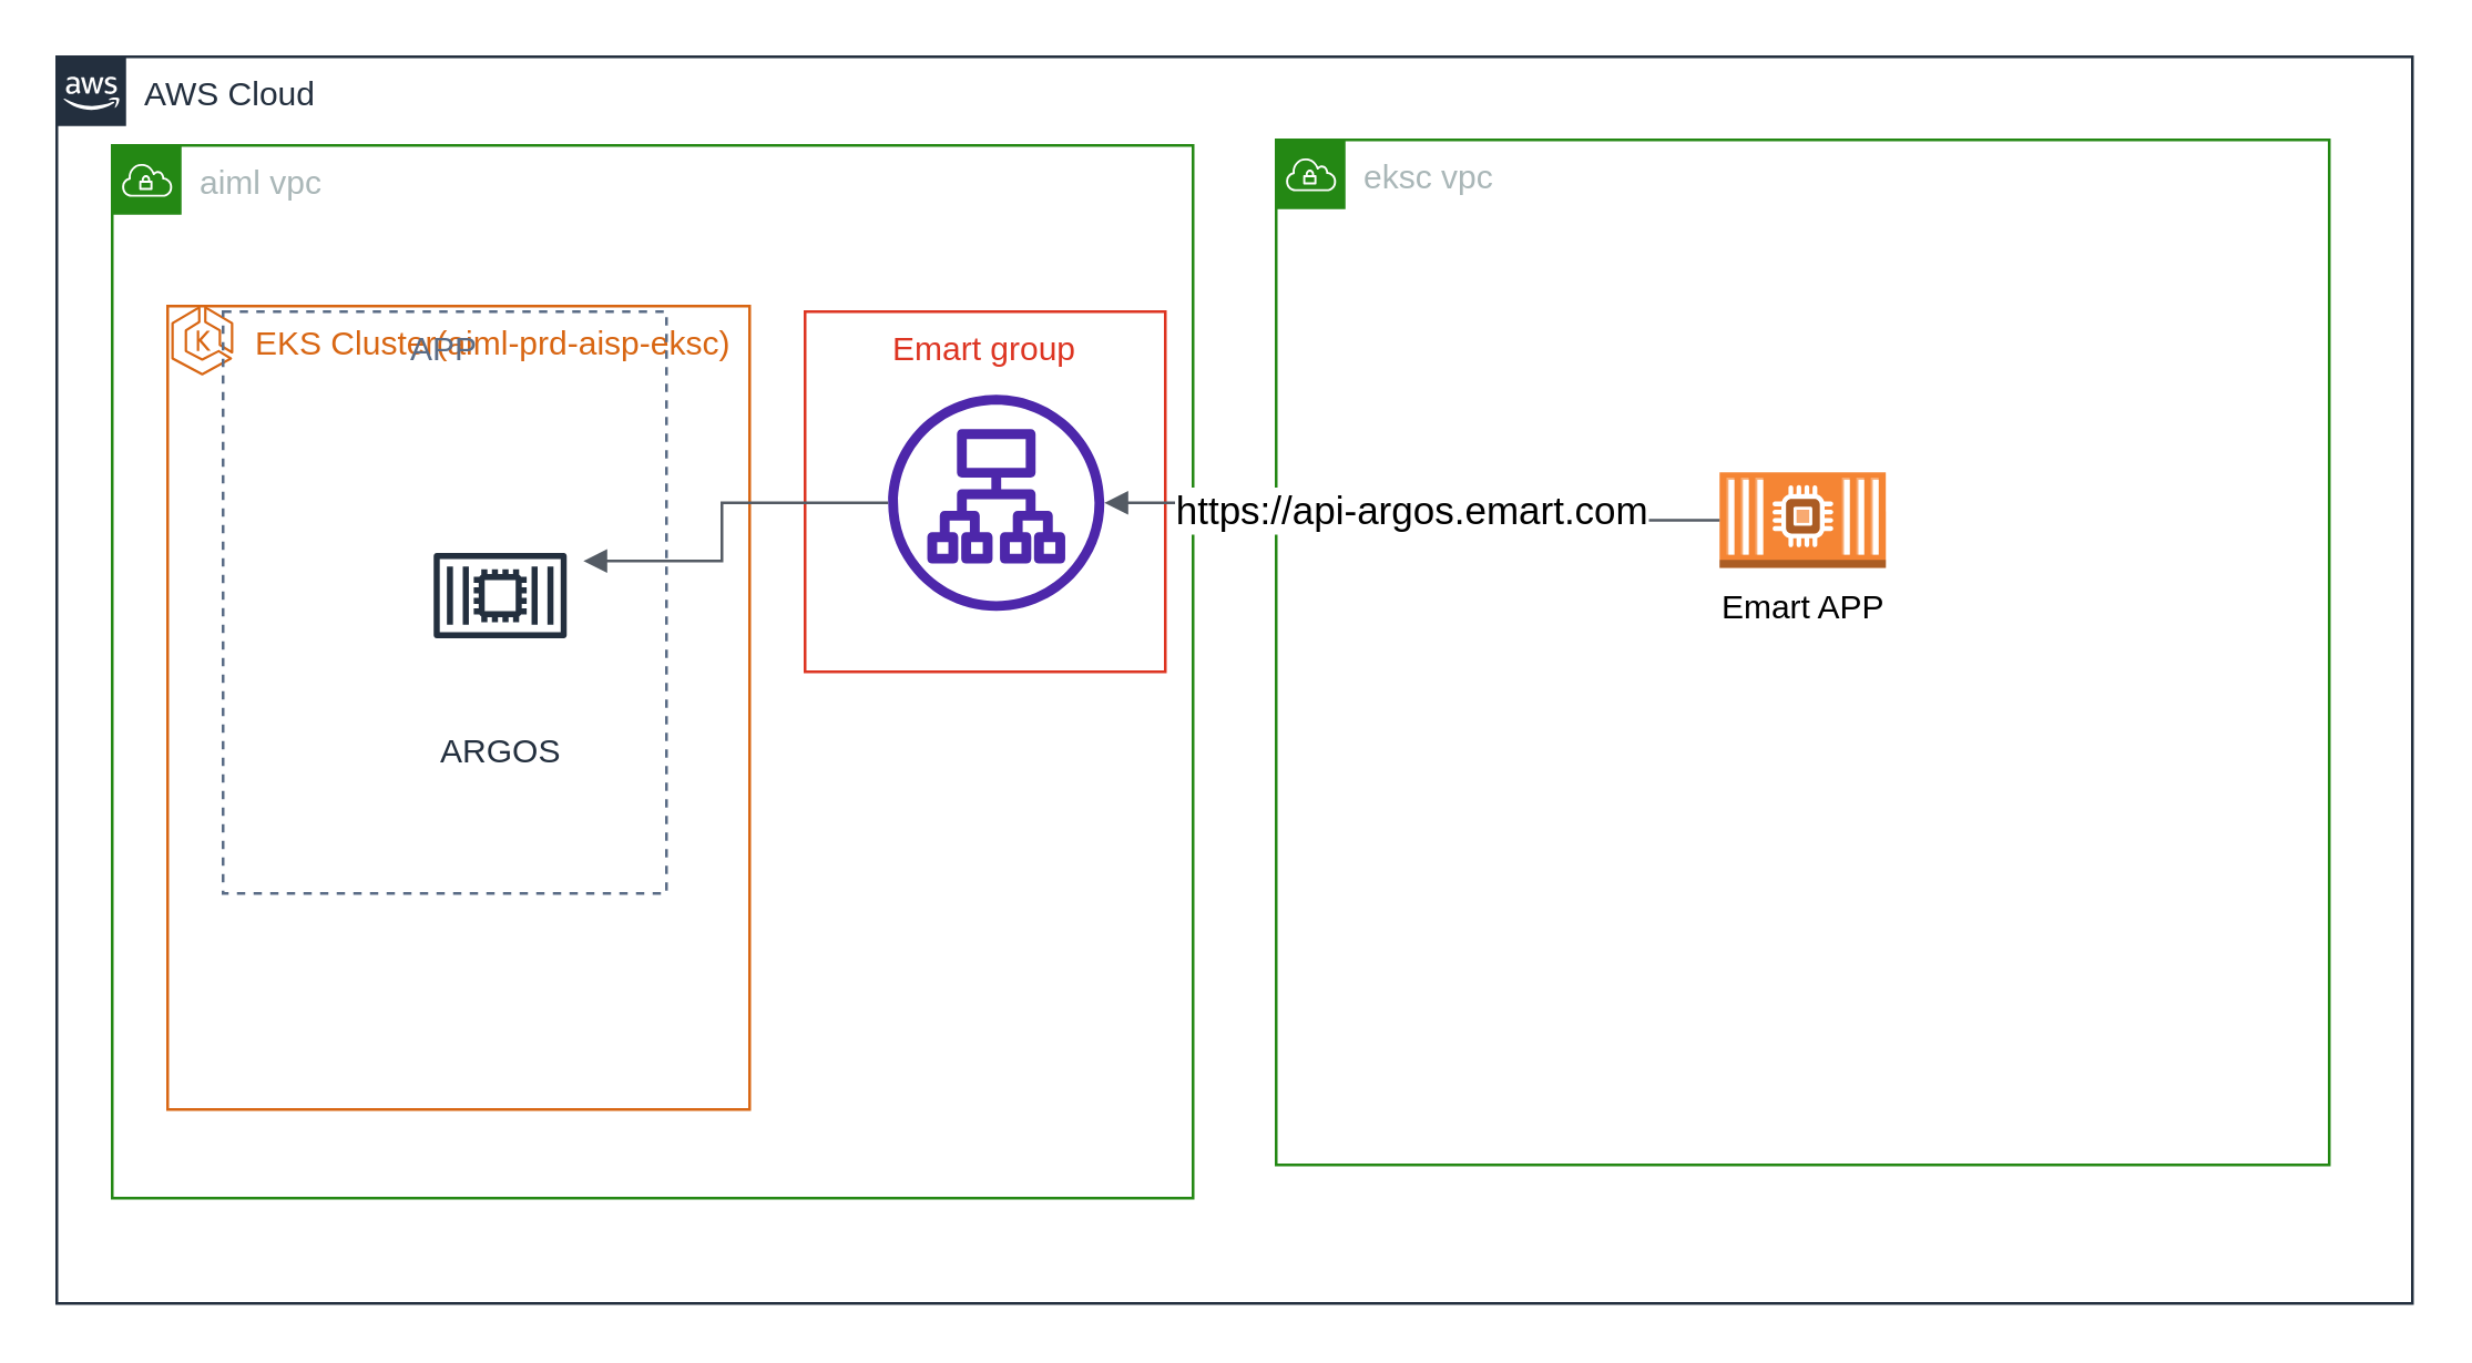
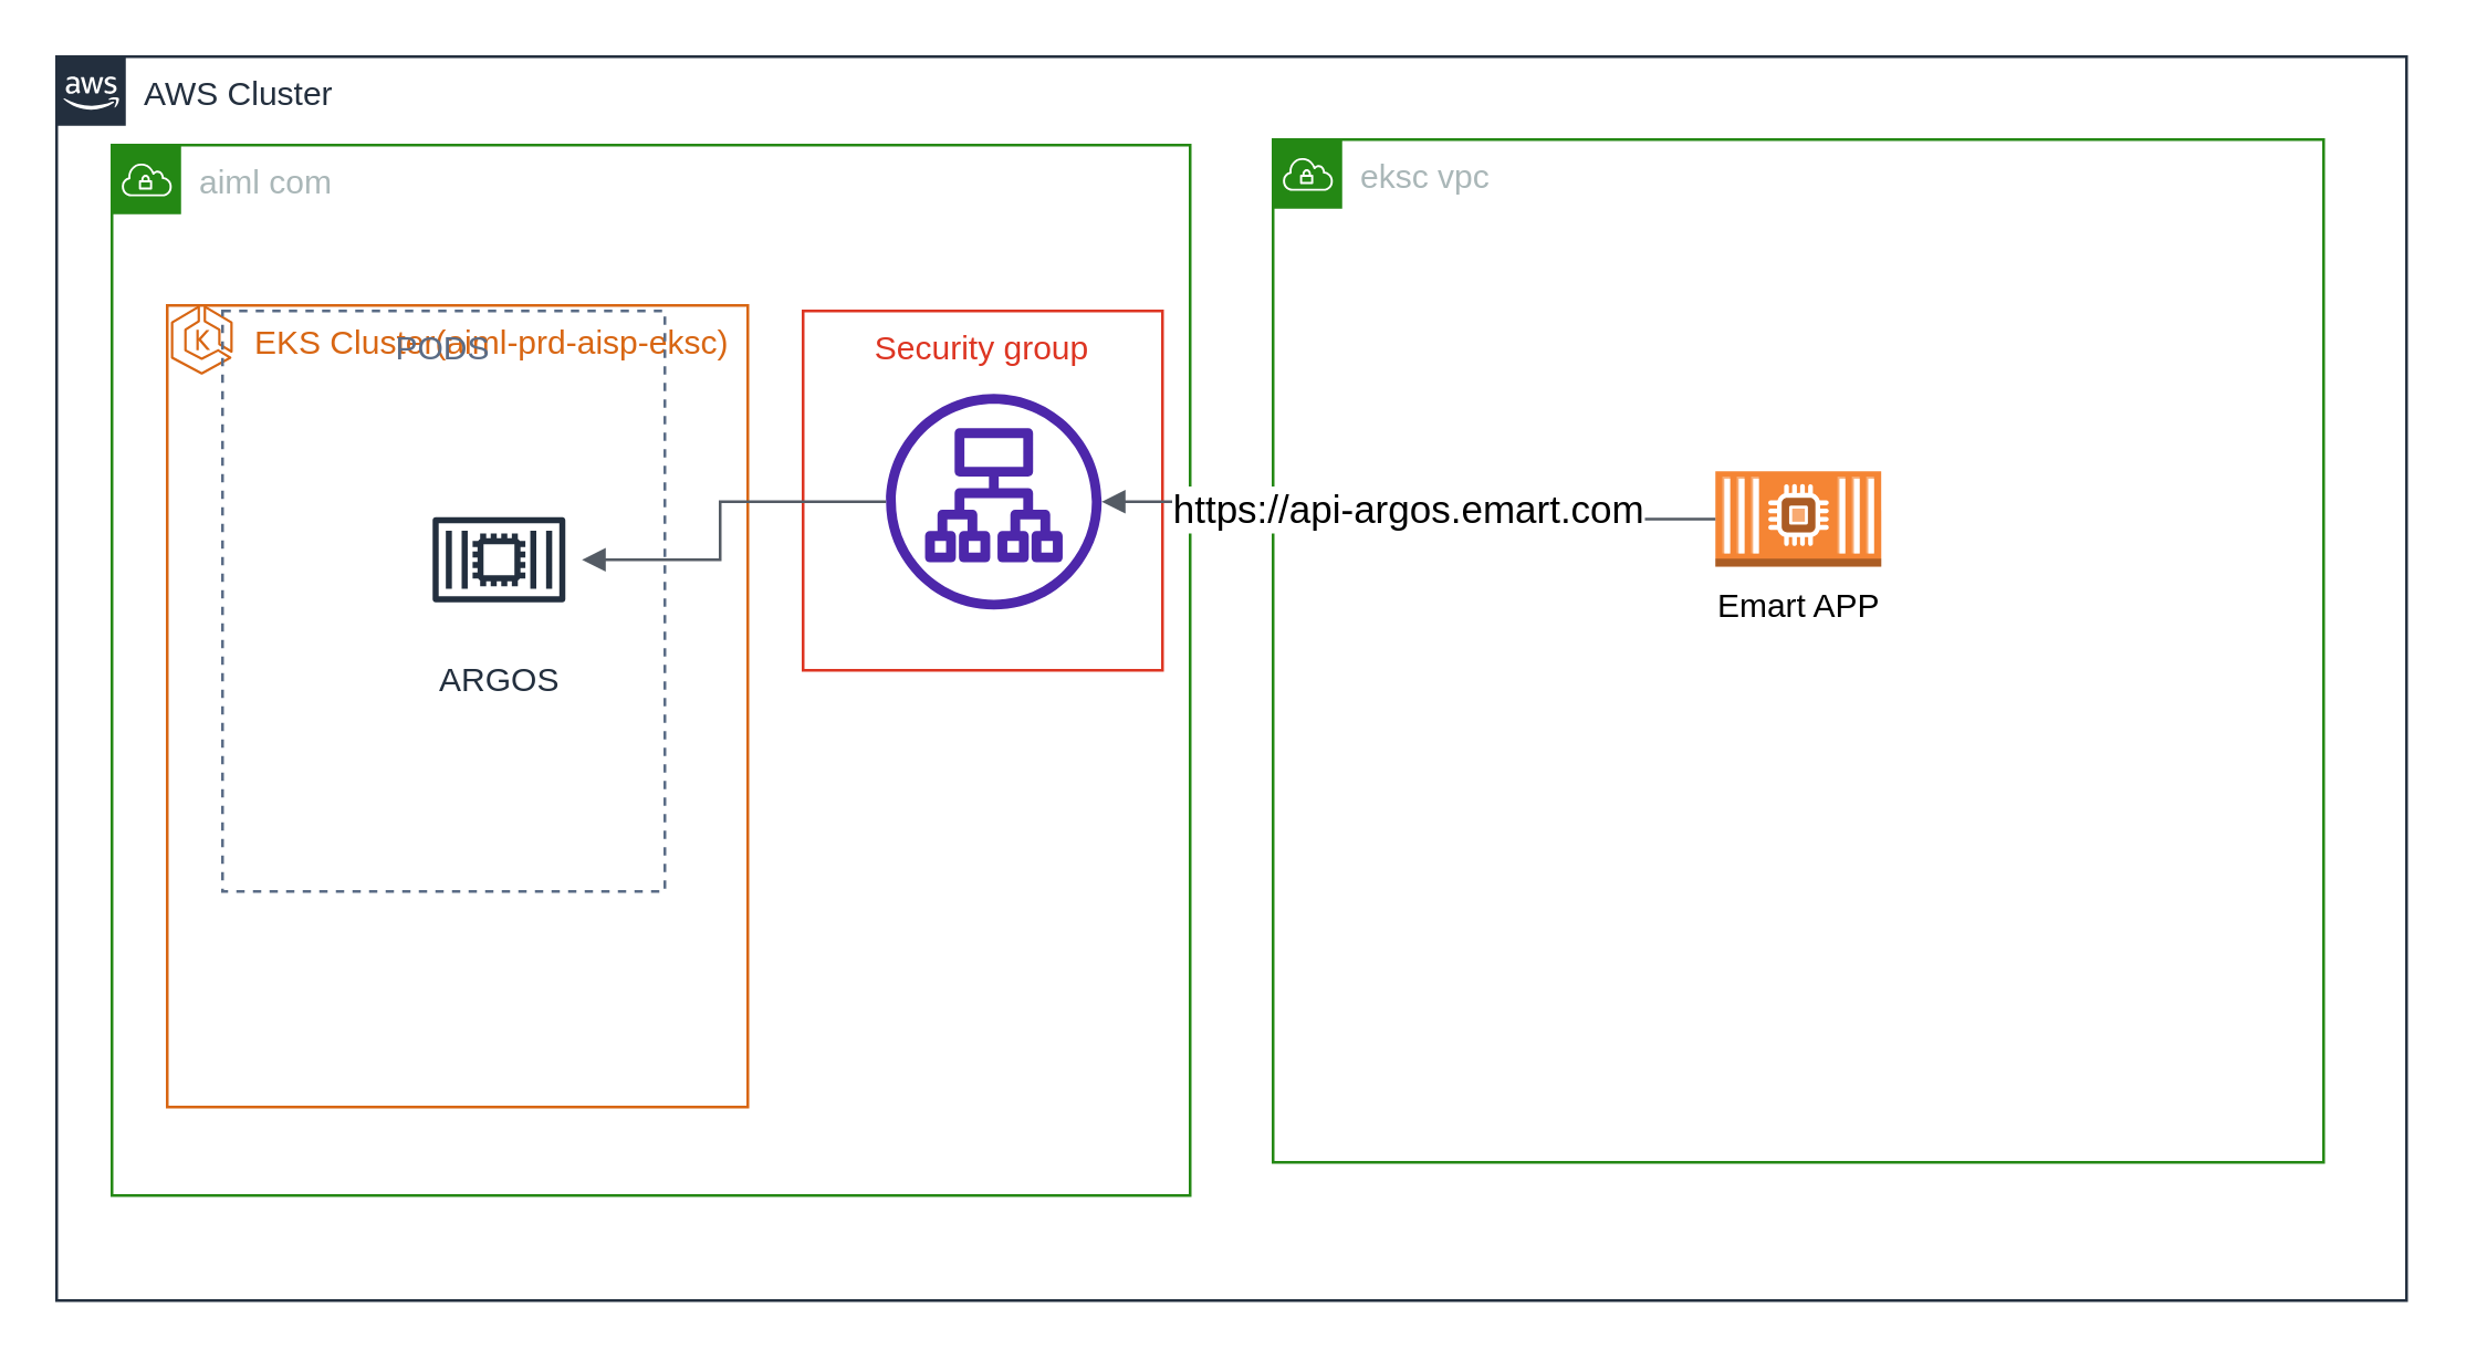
  <mxCell id="0" />
  <mxCell id="1" parent="0" />
- <mxCell id="2" value="AWS Cloud" style="points=[[0,0],[0.25,0],[0.5,0],[0.75,0],[1,0],[1,0.25],[1,0.5],[1,0.75],[1,1],[0.75,1],[0.5,1],[0.25,1],[0,1],[0,0.75],[0,0.5],[0,0.25]];outlineConnect=0;gradientColor=none;html=1;whiteSpace=wrap;fontSize=12;fontStyle=0;container=1;pointerEvents=0;collapsible=0;recursiveResize=0;shape=mxgraph.aws4.group;grIcon=mxgraph.aws4.group_aws_cloud_alt;strokeColor=#232F3E;fillColor=none;verticalAlign=top;align=left;spacingLeft=30;fontColor=#232F3E;dashed=0;" vertex="1" parent="1"><mxGeometry x="20" y="20" width="850" height="450" as="geometry" /></mxCell>
+ <mxCell id="2" value="AWS Cluster" style="points=[[0,0],[0.25,0],[0.5,0],[0.75,0],[1,0],[1,0.25],[1,0.5],[1,0.75],[1,1],[0.75,1],[0.5,1],[0.25,1],[0,1],[0,0.75],[0,0.5],[0,0.25]];outlineConnect=0;gradientColor=none;html=1;whiteSpace=wrap;fontSize=12;fontStyle=0;container=1;pointerEvents=0;collapsible=0;recursiveResize=0;shape=mxgraph.aws4.group;grIcon=mxgraph.aws4.group_aws_cloud_alt;strokeColor=#232F3E;fillColor=none;verticalAlign=top;align=left;spacingLeft=30;fontColor=#232F3E;dashed=0;" vertex="1" parent="1"><mxGeometry x="20" y="20" width="850" height="450" as="geometry" /></mxCell>
  <mxCell id="3" value="EKS Cluster(aiml-prd-aisp-eksc)" style="points=[[0,0],[0.25,0],[0.5,0],[0.75,0],[1,0],[1,0.25],[1,0.5],[1,0.75],[1,1],[0.75,1],[0.5,1],[0.25,1],[0,1],[0,0.75],[0,0.5],[0,0.25]];outlineConnect=0;gradientColor=none;html=1;whiteSpace=wrap;fontSize=12;fontStyle=0;container=1;pointerEvents=0;collapsible=0;recursiveResize=0;shape=mxgraph.aws4.group;grIcon=mxgraph.aws4.eks;strokeColor=#D86613;fillColor=none;verticalAlign=top;align=left;spacingLeft=30;fontColor=#D86613;dashed=0;" vertex="1" parent="2"><mxGeometry x="40" y="90" width="210" height="290" as="geometry" /></mxCell>
- <mxCell id="4" value="aiml vpc" style="points=[[0,0],[0.25,0],[0.5,0],[0.75,0],[1,0],[1,0.25],[1,0.5],[1,0.75],[1,1],[0.75,1],[0.5,1],[0.25,1],[0,1],[0,0.75],[0,0.5],[0,0.25]];outlineConnect=0;gradientColor=none;html=1;whiteSpace=wrap;fontSize=12;fontStyle=0;container=1;pointerEvents=0;collapsible=0;recursiveResize=0;shape=mxgraph.aws4.group;grIcon=mxgraph.aws4.group_vpc;strokeColor=#248814;fillColor=none;verticalAlign=top;align=left;spacingLeft=30;fontColor=#AAB7B8;dashed=0;" vertex="1" parent="2"><mxGeometry x="20" y="32" width="390" height="380" as="geometry" /></mxCell>
- <mxCell id="5" value="Emart group" style="fillColor=none;strokeColor=#DD3522;verticalAlign=top;fontStyle=0;fontColor=#DD3522;" vertex="1" parent="4"><mxGeometry x="250" y="60" width="130" height="130" as="geometry" /></mxCell>
- <mxCell id="6" value="APP" style="fillColor=none;strokeColor=#5A6C86;dashed=1;verticalAlign=top;fontStyle=0;fontColor=#5A6C86;" vertex="1" parent="4"><mxGeometry x="40" y="60" width="160" height="210" as="geometry" /></mxCell>
+ <mxCell id="4" value="aiml com" style="points=[[0,0],[0.25,0],[0.5,0],[0.75,0],[1,0],[1,0.25],[1,0.5],[1,0.75],[1,1],[0.75,1],[0.5,1],[0.25,1],[0,1],[0,0.75],[0,0.5],[0,0.25]];outlineConnect=0;gradientColor=none;html=1;whiteSpace=wrap;fontSize=12;fontStyle=0;container=1;pointerEvents=0;collapsible=0;recursiveResize=0;shape=mxgraph.aws4.group;grIcon=mxgraph.aws4.group_vpc;strokeColor=#248814;fillColor=none;verticalAlign=top;align=left;spacingLeft=30;fontColor=#AAB7B8;dashed=0;" vertex="1" parent="2"><mxGeometry x="20" y="32" width="390" height="380" as="geometry" /></mxCell>
+ <mxCell id="5" value="Security group" style="fillColor=none;strokeColor=#DD3522;verticalAlign=top;fontStyle=0;fontColor=#DD3522;" vertex="1" parent="4"><mxGeometry x="250" y="60" width="130" height="130" as="geometry" /></mxCell>
+ <mxCell id="6" value="PODS" style="fillColor=none;strokeColor=#5A6C86;dashed=1;verticalAlign=top;fontStyle=0;fontColor=#5A6C86;" vertex="1" parent="4"><mxGeometry x="40" y="60" width="160" height="210" as="geometry" /></mxCell>
  <mxCell id="7" value="" style="sketch=0;outlineConnect=0;fontColor=#232F3E;gradientColor=none;fillColor=#4D27AA;strokeColor=none;dashed=0;verticalLabelPosition=bottom;verticalAlign=top;align=center;html=1;fontSize=12;fontStyle=0;aspect=fixed;pointerEvents=1;shape=mxgraph.aws4.application_load_balancer;" vertex="1" parent="4"><mxGeometry x="280" y="90" width="78" height="78" as="geometry" /></mxCell>
- <mxCell id="8" value="ARGOS" style="sketch=0;outlineConnect=0;fontColor=#232F3E;gradientColor=none;strokeColor=#232F3E;fillColor=#ffffff;dashed=0;verticalLabelPosition=bottom;verticalAlign=top;align=center;html=1;fontSize=12;fontStyle=0;aspect=fixed;shape=mxgraph.aws4.resourceIcon;resIcon=mxgraph.aws4.container_2;" vertex="1" parent="4"><mxGeometry x="110" y="120" width="60" height="85" as="geometry" /></mxCell>
+ <mxCell id="8" value="ARGOS" style="sketch=0;outlineConnect=0;fontColor=#232F3E;gradientColor=none;strokeColor=#232F3E;fillColor=#ffffff;dashed=0;verticalLabelPosition=bottom;verticalAlign=top;align=center;html=1;fontSize=12;fontStyle=0;aspect=fixed;shape=mxgraph.aws4.resourceIcon;resIcon=mxgraph.aws4.container_2;" vertex="1" parent="4"><mxGeometry x="110" y="120" width="60" height="60" as="geometry" /></mxCell>
  <mxCell id="9" value="" style="edgeStyle=orthogonalEdgeStyle;html=1;endArrow=none;elbow=vertical;startArrow=block;startFill=1;strokeColor=#545B64;rounded=0;" edge="1" parent="4" source="8" target="7"><mxGeometry width="100" relative="1" as="geometry"><mxPoint x="370" y="270" as="sourcePoint" /><mxPoint x="470" y="270" as="targetPoint" /><Array as="points"><mxPoint x="220" y="150" /><mxPoint x="220" y="129" /></Array></mxGeometry></mxCell>
  <mxCell id="10" value="eksc vpc" style="points=[[0,0],[0.25,0],[0.5,0],[0.75,0],[1,0],[1,0.25],[1,0.5],[1,0.75],[1,1],[0.75,1],[0.5,1],[0.25,1],[0,1],[0,0.75],[0,0.5],[0,0.25]];outlineConnect=0;gradientColor=none;html=1;whiteSpace=wrap;fontSize=12;fontStyle=0;container=1;pointerEvents=0;collapsible=0;recursiveResize=0;shape=mxgraph.aws4.group;grIcon=mxgraph.aws4.group_vpc;strokeColor=#248814;fillColor=none;verticalAlign=top;align=left;spacingLeft=30;fontColor=#AAB7B8;dashed=0;" vertex="1" parent="2"><mxGeometry x="440" y="30" width="380" height="370" as="geometry" /></mxCell>
  <mxCell id="11" value="Emart APP" style="outlineConnect=0;dashed=0;verticalLabelPosition=bottom;verticalAlign=top;align=center;html=1;shape=mxgraph.aws3.ec2_compute_container_2;fillColor=#F58534;gradientColor=none;" vertex="1" parent="10"><mxGeometry x="160" y="120" width="60" height="34.5" as="geometry" /></mxCell>
  <mxCell id="12" value="&lt;font style=&quot;font-size: 14px&quot;&gt;https://api-argos.emart.com&lt;/font&gt;" style="edgeStyle=orthogonalEdgeStyle;html=1;endArrow=none;elbow=vertical;startArrow=block;startFill=1;endFill=0;strokeColor=#545B64;rounded=0;entryX=0;entryY=0.5;entryDx=0;entryDy=0;entryPerimeter=0;" edge="1" parent="2" source="7" target="11"><mxGeometry width="100" relative="1" as="geometry"><mxPoint x="390" y="340" as="sourcePoint" /><mxPoint x="490" y="340" as="targetPoint" /></mxGeometry></mxCell>
